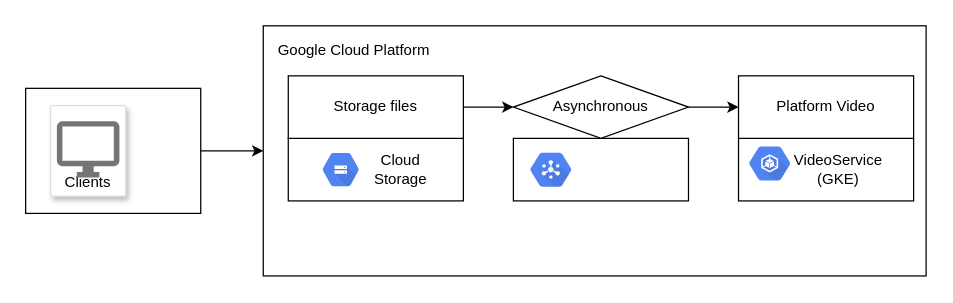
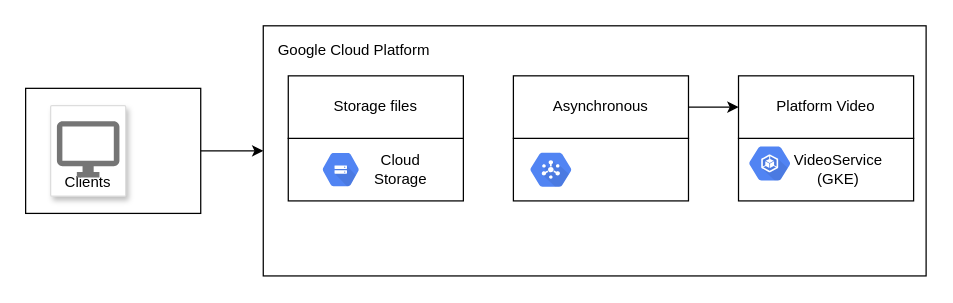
  <mxCell id="0" />
  <mxCell id="1" parent="0" />
  <mxCell id="2" value="" style="group" vertex="1" connectable="0" parent="1"><mxGeometry x="20" y="20" width="720" height="200" as="geometry" /></mxCell>
  <mxCell id="3" value="" style="rounded=0;whiteSpace=wrap;html=1;strokeColor=#000000;fontColor=#000000;" parent="2" vertex="1"><mxGeometry x="190" width="530" height="200" as="geometry" /></mxCell>
  <mxCell id="4" value="" style="rounded=0;whiteSpace=wrap;html=1;" parent="2" vertex="1"><mxGeometry x="570" y="90.01" width="140" height="50" as="geometry" /></mxCell>
  <mxCell id="5" value="" style="rounded=0;whiteSpace=wrap;html=1;" parent="2" vertex="1"><mxGeometry x="390" y="90.01" width="140" height="50" as="geometry" /></mxCell>
  <mxCell id="6" value="Platform Video" style="rounded=0;whiteSpace=wrap;html=1;" parent="2" vertex="1"><mxGeometry x="570" y="40" width="140" height="50" as="geometry" /></mxCell>
  <mxCell id="7" value="" style="rounded=0;whiteSpace=wrap;html=1;" parent="2" vertex="1"><mxGeometry x="210" y="90.01" width="140" height="50" as="geometry" /></mxCell>
  <mxCell id="8" value="Storage files" style="rounded=0;whiteSpace=wrap;html=1;" parent="2" vertex="1"><mxGeometry x="210" y="40.01" width="140" height="50" as="geometry" /></mxCell>
- <mxCell id="9" value="Asynchronous" style="rhombus;whiteSpace=wrap;html=1;" parent="2" vertex="1"><mxGeometry x="390" y="40" width="140" height="50" as="geometry" /></mxCell>
- <mxCell id="10" style="rounded=0;orthogonalLoop=1;jettySize=auto;html=1;exitX=1;exitY=0.5;exitDx=0;exitDy=0;fontColor=#000000;entryX=0;entryY=0.5;entryDx=0;entryDy=0;" parent="2" source="8" target="9" edge="1"><mxGeometry relative="1" as="geometry" /></mxCell>
+ <mxCell id="9" value="Asynchronous" style="rounded=0;whiteSpace=wrap;html=1;" parent="2" vertex="1"><mxGeometry x="390" y="40" width="140" height="50" as="geometry" /></mxCell>
  <mxCell id="11" value="Cloud Storage" style="text;html=1;strokeColor=none;fillColor=none;align=center;verticalAlign=middle;whiteSpace=wrap;rounded=0;" parent="2" vertex="1"><mxGeometry x="280" y="105" width="40" height="20" as="geometry" /></mxCell>
  <mxCell id="12" value="VideoService&lt;br&gt;(GKE)" style="text;html=1;strokeColor=none;fillColor=none;align=center;verticalAlign=middle;whiteSpace=wrap;rounded=0;" parent="2" vertex="1"><mxGeometry x="630" y="102.51" width="40" height="25" as="geometry" /></mxCell>
  <mxCell id="13" value="" style="group" parent="2" vertex="1" connectable="0"><mxGeometry y="50" width="140" height="100" as="geometry" /></mxCell>
  <mxCell id="14" value="" style="rounded=0;whiteSpace=wrap;html=1;" parent="13" vertex="1"><mxGeometry width="140" height="100" as="geometry" /></mxCell>
  <mxCell id="15" value="&#10;&#10;Clients" style="strokeColor=#dddddd;shadow=1;strokeWidth=1;rounded=1;absoluteArcSize=1;arcSize=2;labelPosition=center;verticalLabelPosition=middle;align=center;verticalAlign=bottom;spacingLeft=0;fontSize=12;whiteSpace=wrap;spacingBottom=2;" parent="13" vertex="1"><mxGeometry x="20" y="13.75" width="60" height="72.5" as="geometry" /></mxCell>
  <mxCell id="16" value="" style="dashed=0;connectable=0;html=1;fillColor=#757575;strokeColor=none;shape=mxgraph.gcp2.desktop;part=1;" parent="15" vertex="1"><mxGeometry x="0.5" width="50" height="45" relative="1" as="geometry"><mxPoint x="-25" y="12.5" as="offset" /></mxGeometry></mxCell>
  <mxCell id="17" value="Google Cloud Platform" style="text;html=1;strokeColor=none;fillColor=none;align=left;verticalAlign=middle;whiteSpace=wrap;rounded=0;" parent="2" vertex="1"><mxGeometry x="200" y="10" width="220" height="20" as="geometry" /></mxCell>
  <mxCell id="18" style="edgeStyle=orthogonalEdgeStyle;rounded=0;orthogonalLoop=1;jettySize=auto;html=1;exitX=1;exitY=0.5;exitDx=0;exitDy=0;entryX=0;entryY=0.5;entryDx=0;entryDy=0;fontColor=#000000;" parent="2" source="14" target="3" edge="1"><mxGeometry relative="1" as="geometry" /></mxCell>
  <mxCell id="19" style="rounded=0;orthogonalLoop=1;jettySize=auto;html=1;fontColor=#000000;entryX=0;entryY=0.5;entryDx=0;entryDy=0;" parent="2" target="6" edge="1"><mxGeometry relative="1" as="geometry"><mxPoint x="530" y="65" as="sourcePoint" /><mxPoint x="400" y="75" as="targetPoint" /></mxGeometry></mxCell>
  <mxCell id="20" value="" style="dashed=0;connectable=0;html=1;fillColor=#5184F3;strokeColor=none;shape=mxgraph.gcp2.hexIcon;prIcon=cloud_storage;part=1;labelPosition=right;verticalLabelPosition=middle;align=left;verticalAlign=middle;spacingLeft=5;fontColor=#999999;fontSize=12;" vertex="1" parent="2"><mxGeometry x="230" y="95.51" width="44" height="39" as="geometry" /></mxCell>
  <mxCell id="21" value="" style="html=1;fillColor=#5184F3;strokeColor=none;verticalAlign=top;labelPosition=center;verticalLabelPosition=bottom;align=center;spacingTop=-6;fontSize=11;fontStyle=1;fontColor=#999999;shape=mxgraph.gcp2.hexIcon;prIcon=cloud_pubsub" vertex="1" parent="2"><mxGeometry x="395" y="95.01" width="50" height="40" as="geometry" /></mxCell>
  <mxCell id="22" value="" style="html=1;fillColor=#5184F3;strokeColor=none;verticalAlign=top;labelPosition=center;verticalLabelPosition=bottom;align=center;spacingTop=-6;fontSize=11;fontStyle=1;fontColor=#999999;shape=mxgraph.gcp2.hexIcon;prIcon=container_engine" vertex="1" parent="2"><mxGeometry x="570" y="90.01" width="50" height="40" as="geometry" /></mxCell>
